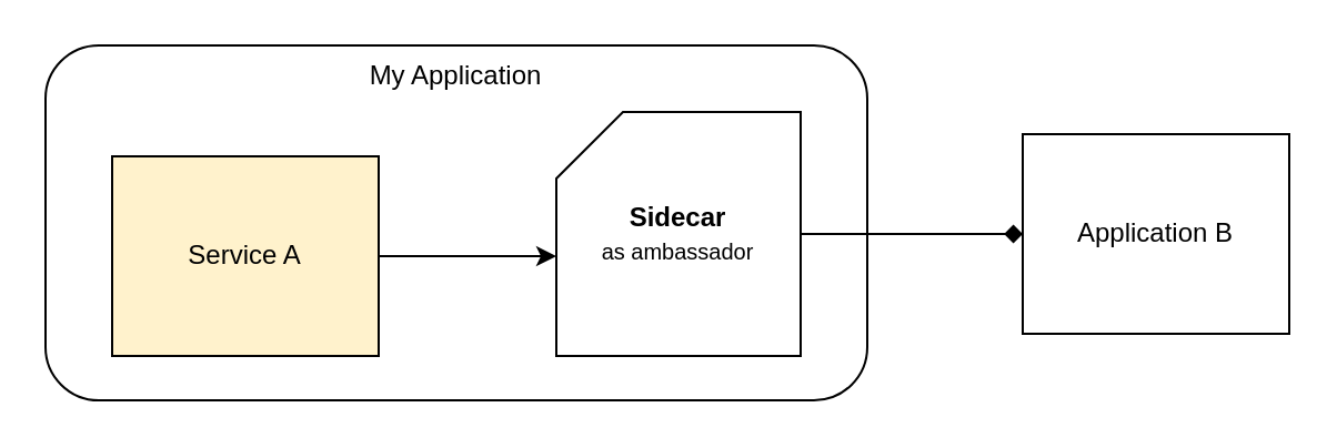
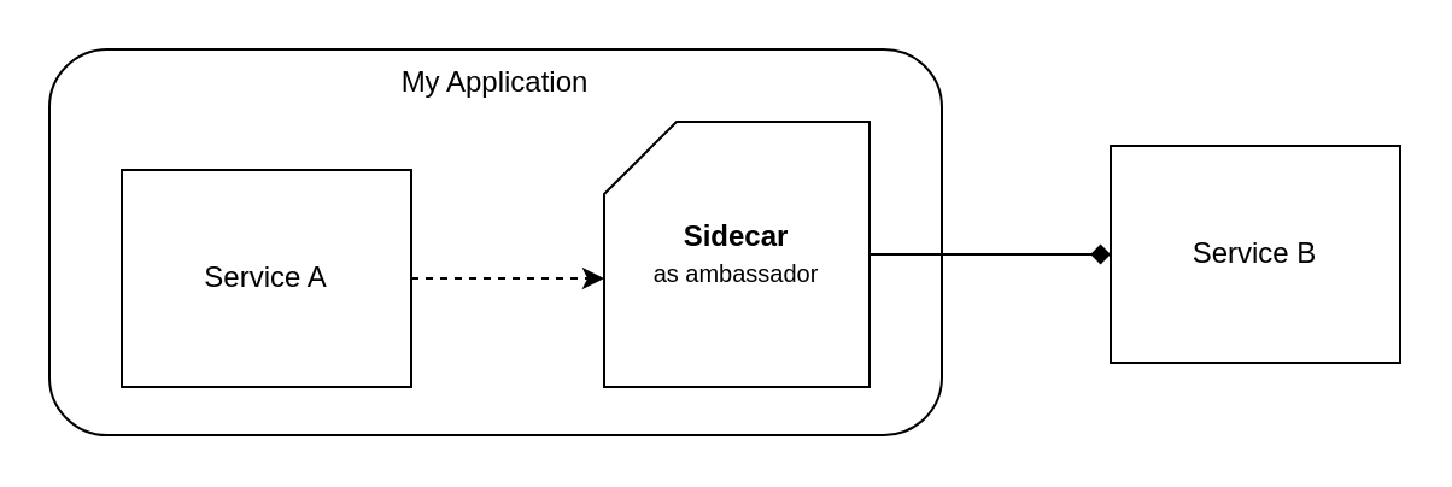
  <mxCell id="0" />
  <mxCell id="1" parent="0" />
  <mxCell id="2" value="My Application" style="rounded=1;whiteSpace=wrap;html=1;align=center;verticalAlign=top;" vertex="1" parent="1"><mxGeometry x="20" y="20" width="370" height="160" as="geometry" /></mxCell>
- <mxCell id="3" style="edgeStyle=orthogonalEdgeStyle;rounded=0;orthogonalLoop=1;jettySize=auto;html=1;entryX=0;entryY=0;entryDx=0;entryDy=65;entryPerimeter=0;fontSize=10;" edge="1" parent="1" source="4" target="6"><mxGeometry relative="1" as="geometry" /></mxCell>
- <mxCell id="4" value="Service A" style="rounded=0;whiteSpace=wrap;html=1;fillColor=#fff2cc;" vertex="1" parent="1"><mxGeometry x="50" y="70" width="120" height="90" as="geometry" /></mxCell>
+ <mxCell id="3" style="edgeStyle=orthogonalEdgeStyle;rounded=0;orthogonalLoop=1;jettySize=auto;html=1;entryX=0;entryY=0;entryDx=0;entryDy=65;entryPerimeter=0;fontSize=10;dashed=1;" edge="1" parent="1" source="4" target="6"><mxGeometry relative="1" as="geometry" /></mxCell>
+ <mxCell id="4" value="Service A" style="rounded=0;whiteSpace=wrap;html=1;" vertex="1" parent="1"><mxGeometry x="50" y="70" width="120" height="90" as="geometry" /></mxCell>
  <mxCell id="5" style="edgeStyle=orthogonalEdgeStyle;rounded=0;orthogonalLoop=1;jettySize=auto;html=1;entryX=0;entryY=0.5;entryDx=0;entryDy=0;fontSize=10;endArrow=diamond;" edge="1" parent="1" source="6" target="7"><mxGeometry relative="1" as="geometry" /></mxCell>
  <mxCell id="6" value="&lt;b&gt;Sidecar&lt;br&gt;&lt;/b&gt;&lt;font style=&quot;font-size: 10px&quot;&gt;as ambassador&lt;/font&gt;" style="shape=card;whiteSpace=wrap;html=1;" vertex="1" parent="1"><mxGeometry x="250" y="50" width="110" height="110" as="geometry" /></mxCell>
- <mxCell id="7" value="Application B" style="rounded=0;whiteSpace=wrap;html=1;" vertex="1" parent="1"><mxGeometry x="460" y="60" width="120" height="90" as="geometry" /></mxCell>
+ <mxCell id="7" value="Service B" style="rounded=0;whiteSpace=wrap;html=1;" vertex="1" parent="1"><mxGeometry x="460" y="60" width="120" height="90" as="geometry" /></mxCell>
